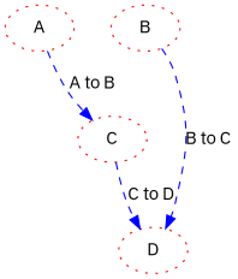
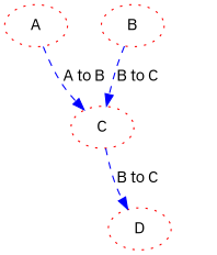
  digraph {
    fontname="IBM Plex Sans"
    node [color=red fontname="IBM Plex Sans" style=dotted]
    edge [color=blue fontname="IBM Plex Sans" style=dashed]
    A
    C
    B
    D
    A -> C [constraint=false label="A to B"]
-   C -> D [constraint=true label="C to D"]
-   B -> D [label="B to C"]
+   C -> D [constraint=true label="B to C"]
+   B -> C [label="B to C"]
  }
